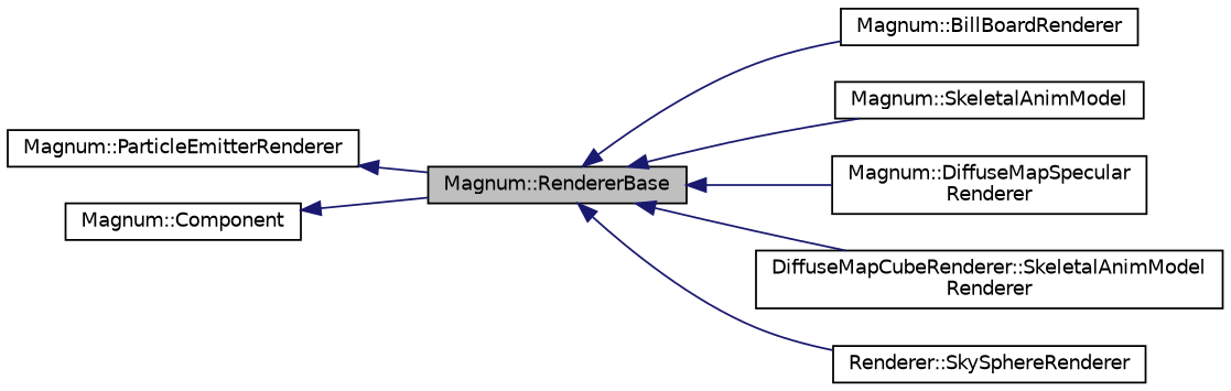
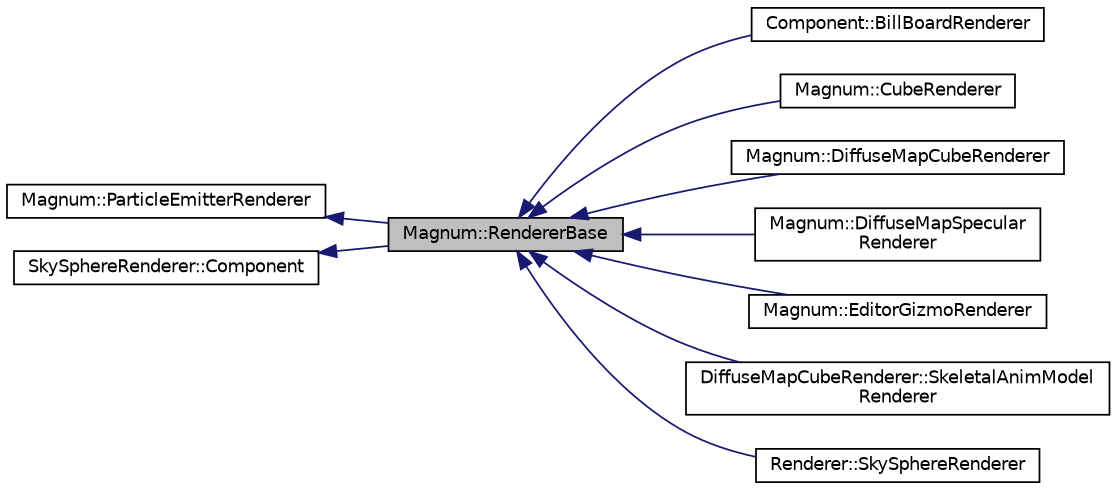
  digraph {
    rankdir=LR
    node [color=black fillcolor=white fontname=Helvetica fontsize=10 shape=record style=filled]
    edge [color=midnightblue dir=back fontname=Helvetica fontsize=10 labelfontname=Helvetica labelfontsize=10 style=solid]
    n1 [fillcolor=grey75 fontcolor=black height=0.2 label="Magnum::RendererBase" width=0.4]
-   n2 [height=0.2 label="Magnum::BillBoardRenderer" width=0.4]
-   n4 [height=0.2 label="Magnum::SkeletalAnimModel" width=0.4]
+   n2 [height=0.2 label="Component::BillBoardRenderer" width=0.4]
+   n3 [height=0.2 label="Magnum::CubeRenderer" width=0.4]
+   n4 [height=0.2 label="Magnum::DiffuseMapCubeRenderer" width=0.4]
    n5 [height=0.2 label="Magnum::DiffuseMapSpecular\lRenderer" width=0.4]
+   n6 [height=0.2 label="Magnum::EditorGizmoRenderer" width=0.4]
    n7 [height=0.2 label="DiffuseMapCubeRenderer::SkeletalAnimModel\lRenderer" width=0.4]
    n8 [height=0.2 label="Renderer::SkySphereRenderer" width=0.4]
    n9 [height=0.2 label="Magnum::ParticleEmitterRenderer" width=0.4]
-   n10 [height=0.2 label="Magnum::Component" width=0.4]
+   n10 [height=0.2 label="SkySphereRenderer::Component" width=0.4]
    n1 -> n2
+   n1 -> n3
    n1 -> n4
    n1 -> n5
+   n1 -> n6
    n1 -> n7
    n1 -> n8
    n9 -> n1
    n10 -> n1
  }
